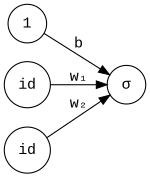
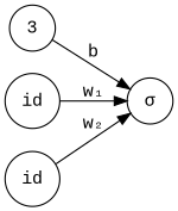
  digraph {
    rankdir=LR
    fontname="Liberation Mono"
    node [shape=circle fontname="Liberation Mono"]
    edge [fontname="Liberation Mono"]
-   n1 [label=1]
+   n1 [label=3]
    n2 [label="σ"]
    n3 [label=id]
    n4 [label=id]
    n1 -> n2 [label=b]
    n3 -> n2 [label="w₁"]
    n4 -> n2 [label="w₂"]
  }
